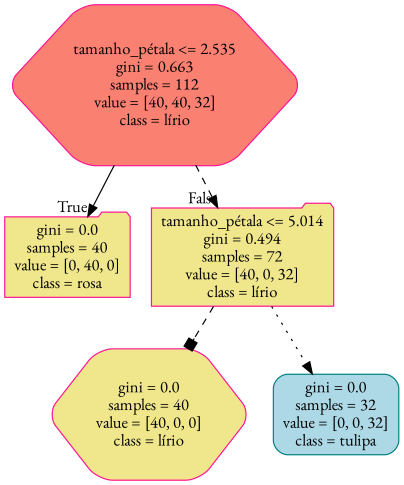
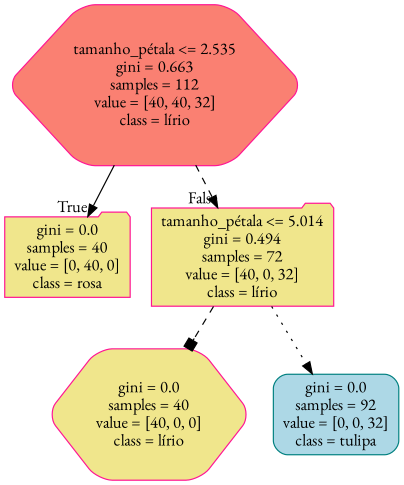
  digraph {
    fontname="EB Garamond"
    node [color=deeppink fillcolor=khaki fontname="EB Garamond" shape=hexagon style="filled, rounded"]
    edge [fontname="EB Garamond" style=dashed arrowhead=normal]
    n1 [fillcolor=salmon label="tamanho_pétala <= 2.535\ngini = 0.663\nsamples = 112\nvalue = [40, 40, 32]\nclass = lírio"]
    n2 [label="gini = 0.0\nsamples = 40\nvalue = [0, 40, 0]\nclass = rosa" shape=folder]
    n3 [label="tamanho_pétala <= 5.014\ngini = 0.494\nsamples = 72\nvalue = [40, 0, 32]\nclass = lírio" shape=folder]
    n4 [label="gini = 0.0\nsamples = 40\nvalue = [40, 0, 0]\nclass = lírio"]
-   n5 [color=teal fillcolor=lightblue label="gini = 0.0\nsamples = 32\nvalue = [0, 0, 32]\nclass = tulipa" shape=box]
+   n5 [color=teal fillcolor=lightblue label="gini = 0.0\nsamples = 92\nvalue = [0, 0, 32]\nclass = tulipa" shape=box]
    n1 -> n2 [headlabel=True labelangle=45 labeldistance=2.5 style=solid]
    n1 -> n3 [headlabel=False labelangle=-45 labeldistance=2.5]
    n3 -> n4 [arrowhead=box]
    n3 -> n5 [style=dotted]
  }
